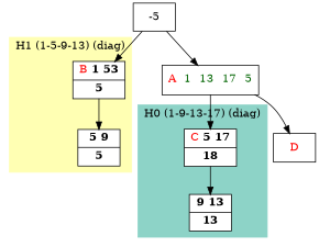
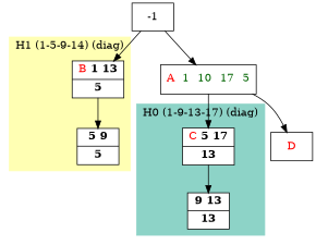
  digraph {
    node [fillcolor=white shape=record style=filled]
-   n1 [label=<{  <FONT COLOR="RED">C</FONT> <b>5</b> <b>17</b>|  <b>18</b>}>]
+   n1 [label=<{  <FONT COLOR="RED">C</FONT> <b>5</b> <b>17</b>|  <b>13</b>}>]
    n2 [label=<{ <b>9</b> <b>13</b>|  <b>13</b>}>]
-   n3 [label=<{  <FONT COLOR="RED">B</FONT> <b>1</b> <b>53</b>|  <b>5</b>}>]
+   n3 [label=<{  <FONT COLOR="RED">B</FONT> <b>1</b> <b>13</b>|  <b>5</b>}>]
    n4 [label=<{ <b>5</b> <b>9</b>|  <b>5</b>}>]
-   n5 [label=<{  <FONT COLOR="RED">A</FONT>  <FONT COLOR="DARKGREEN">1</FONT>  <FONT COLOR="DARKGREEN">13</FONT>  <FONT COLOR="DARKGREEN">17</FONT>  <FONT COLOR="DARKGREEN">5</FONT>}> fillcolor="" style=""]
+   n5 [label=<{  <FONT COLOR="RED">A</FONT>  <FONT COLOR="DARKGREEN">1</FONT>  <FONT COLOR="DARKGREEN">10</FONT>  <FONT COLOR="DARKGREEN">17</FONT>  <FONT COLOR="DARKGREEN">5</FONT>}> fillcolor="" style=""]
    n6 [label=<{  <FONT COLOR="RED">D</FONT>}> fillcolor="" style=""]
-   -1 [shape=box label=-5 fillcolor="" style=""]
+   -1 [shape=box fillcolor="" style=""]
    subgraph cluster_1 {
      color="#8DD3C7"
      label="H0 (1-9-13-17) (diag)"
      labeljust=l
      style=filled
      n1
      n2
    }
    subgraph cluster_2 {
      color="#FFFFB3"
-     label="H1 (1-5-9-13) (diag)"
+     label="H1 (1-5-9-14) (diag)"
      labeljust=l
      style=filled
      n3
      n4
    }
    n1 -> n2
    n3 -> n4
    n5 -> n1
    n5 -> n6
    -1 -> n3
    -1 -> n5
  }
